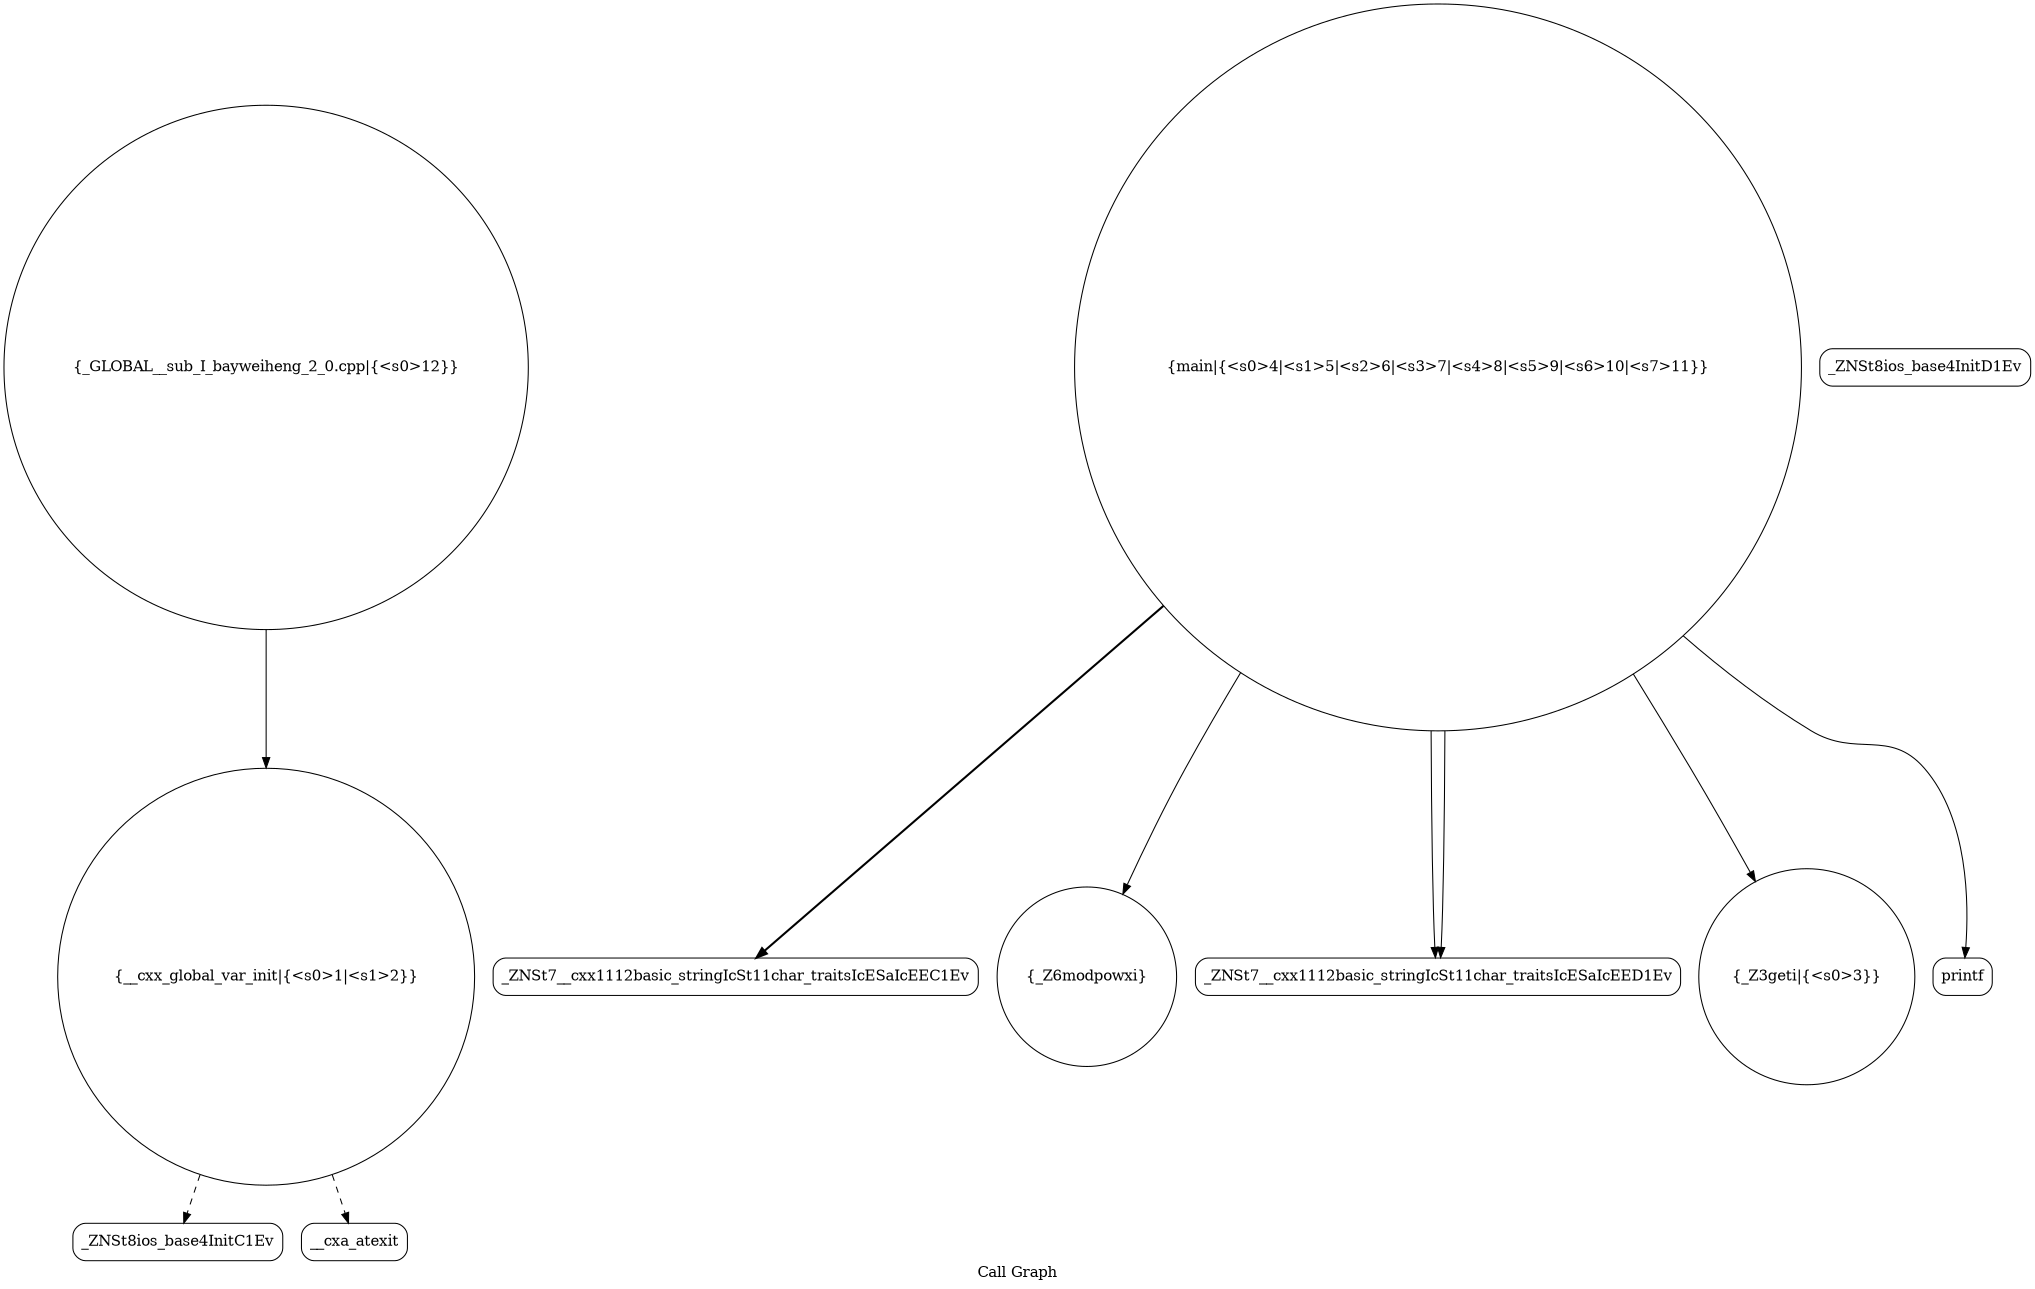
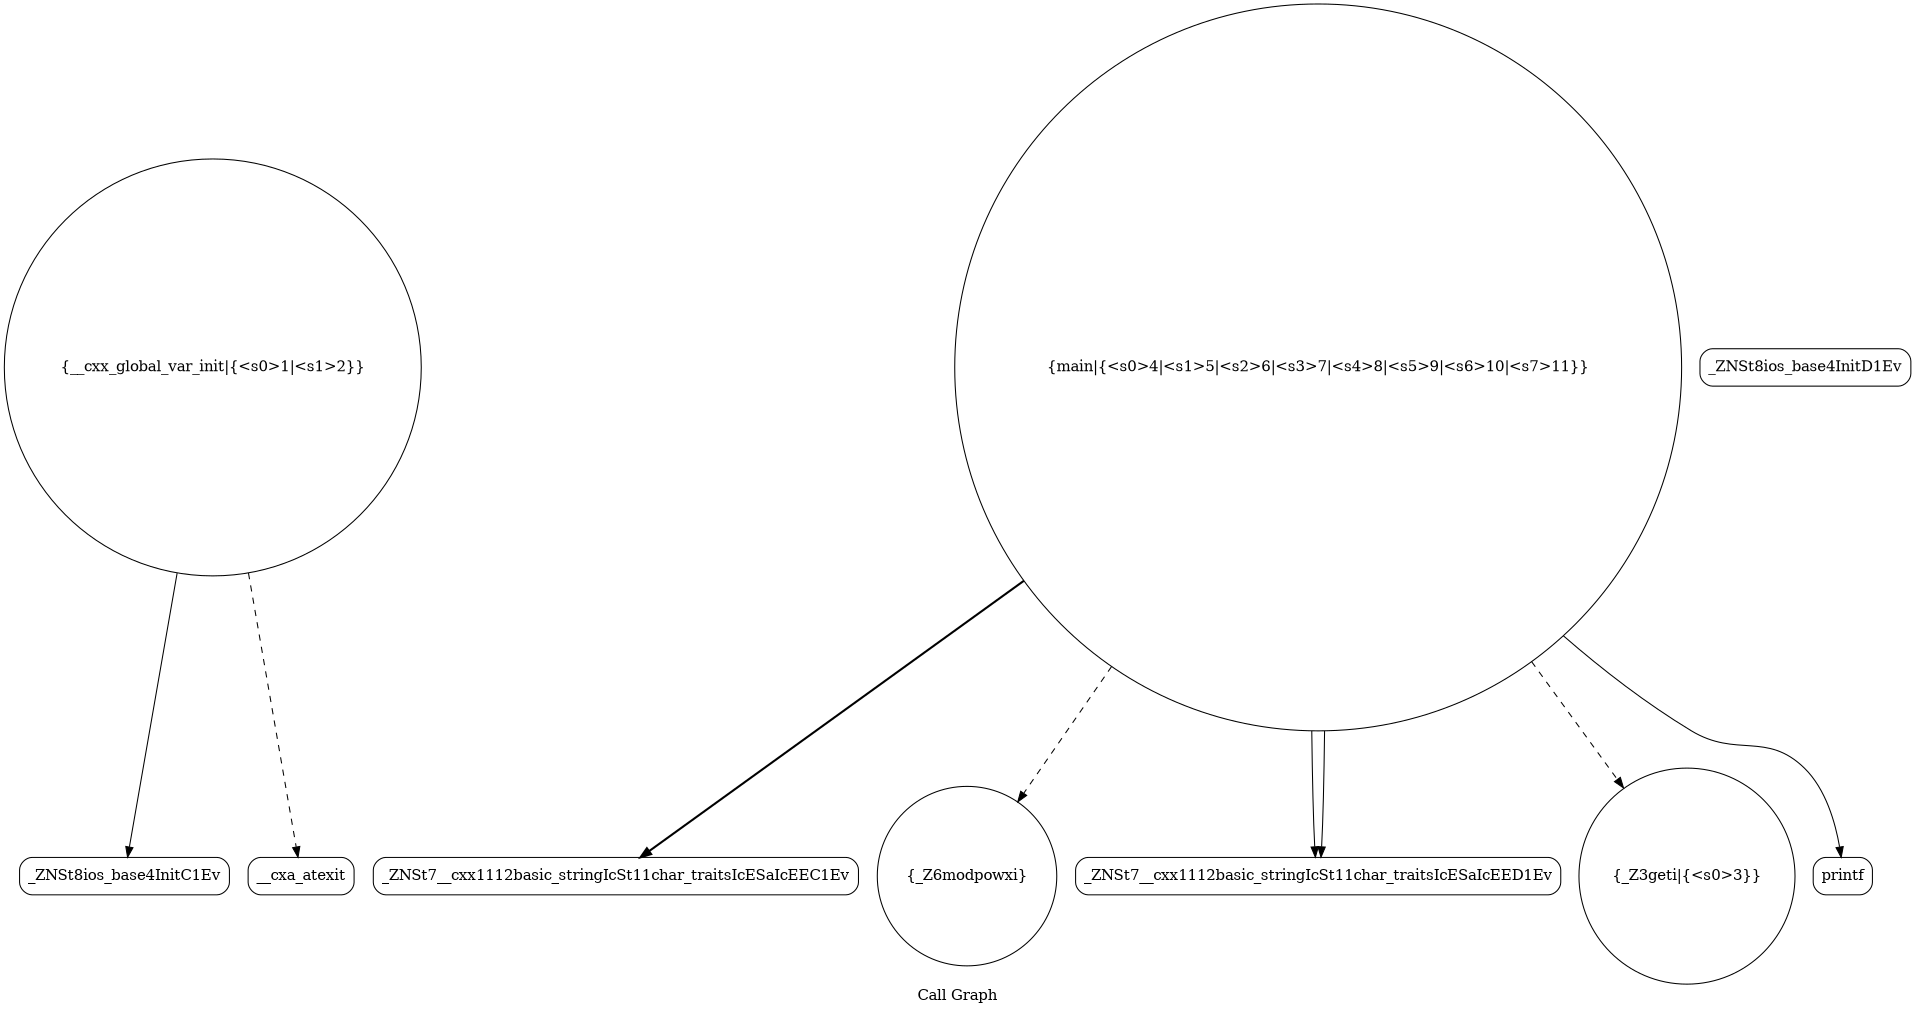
  digraph {
    label="Call Graph"
    node [shape=Mrecord]
    edge [color=black style=solid tailport=s0]
    n1 [label="{__cxx_global_var_init|{<s0>1|<s1>2}}" shape=circle]
    n2 [label="{_ZNSt8ios_base4InitC1Ev}"]
    n3 [label="{__cxa_atexit}"]
    n4 [label="{main|{<s0>4|<s1>5|<s2>6|<s3>7|<s4>8|<s5>9|<s6>10|<s7>11}}" shape=circle]
    n5 [label="{_ZNSt7__cxx1112basic_stringIcSt11char_traitsIcESaIcEEC1Ev}"]
    n6 [label="{_Z6modpowxi}" shape=circle]
    n7 [label="{_ZNSt7__cxx1112basic_stringIcSt11char_traitsIcESaIcEED1Ev}"]
    n8 [label="{_Z3geti|{<s0>3}}" shape=circle]
    n9 [label="{printf}"]
    n10 [label="{_ZNSt8ios_base4InitD1Ev}"]
-   n11 [label="{_GLOBAL__sub_I_bayweiheng_2_0.cpp|{<s0>12}}" shape=circle]
-   n1 -> n2 [style=dashed]
+   n1 -> n2
    n1 -> n3 [style=dashed tailport=s1]
    n4 -> n5 [style=bold]
-   n4 -> n6 [tailport=s1]
+   n4 -> n6 [style=dashed tailport=s1]
    n4 -> n7 [tailport=s2]
    n4 -> n7 [tailport=s7]
-   n4 -> n8 [tailport=s5]
+   n4 -> n8 [style=dashed tailport=s5]
    n4 -> n9 [tailport=s6]
-   n11 -> n1
  }
